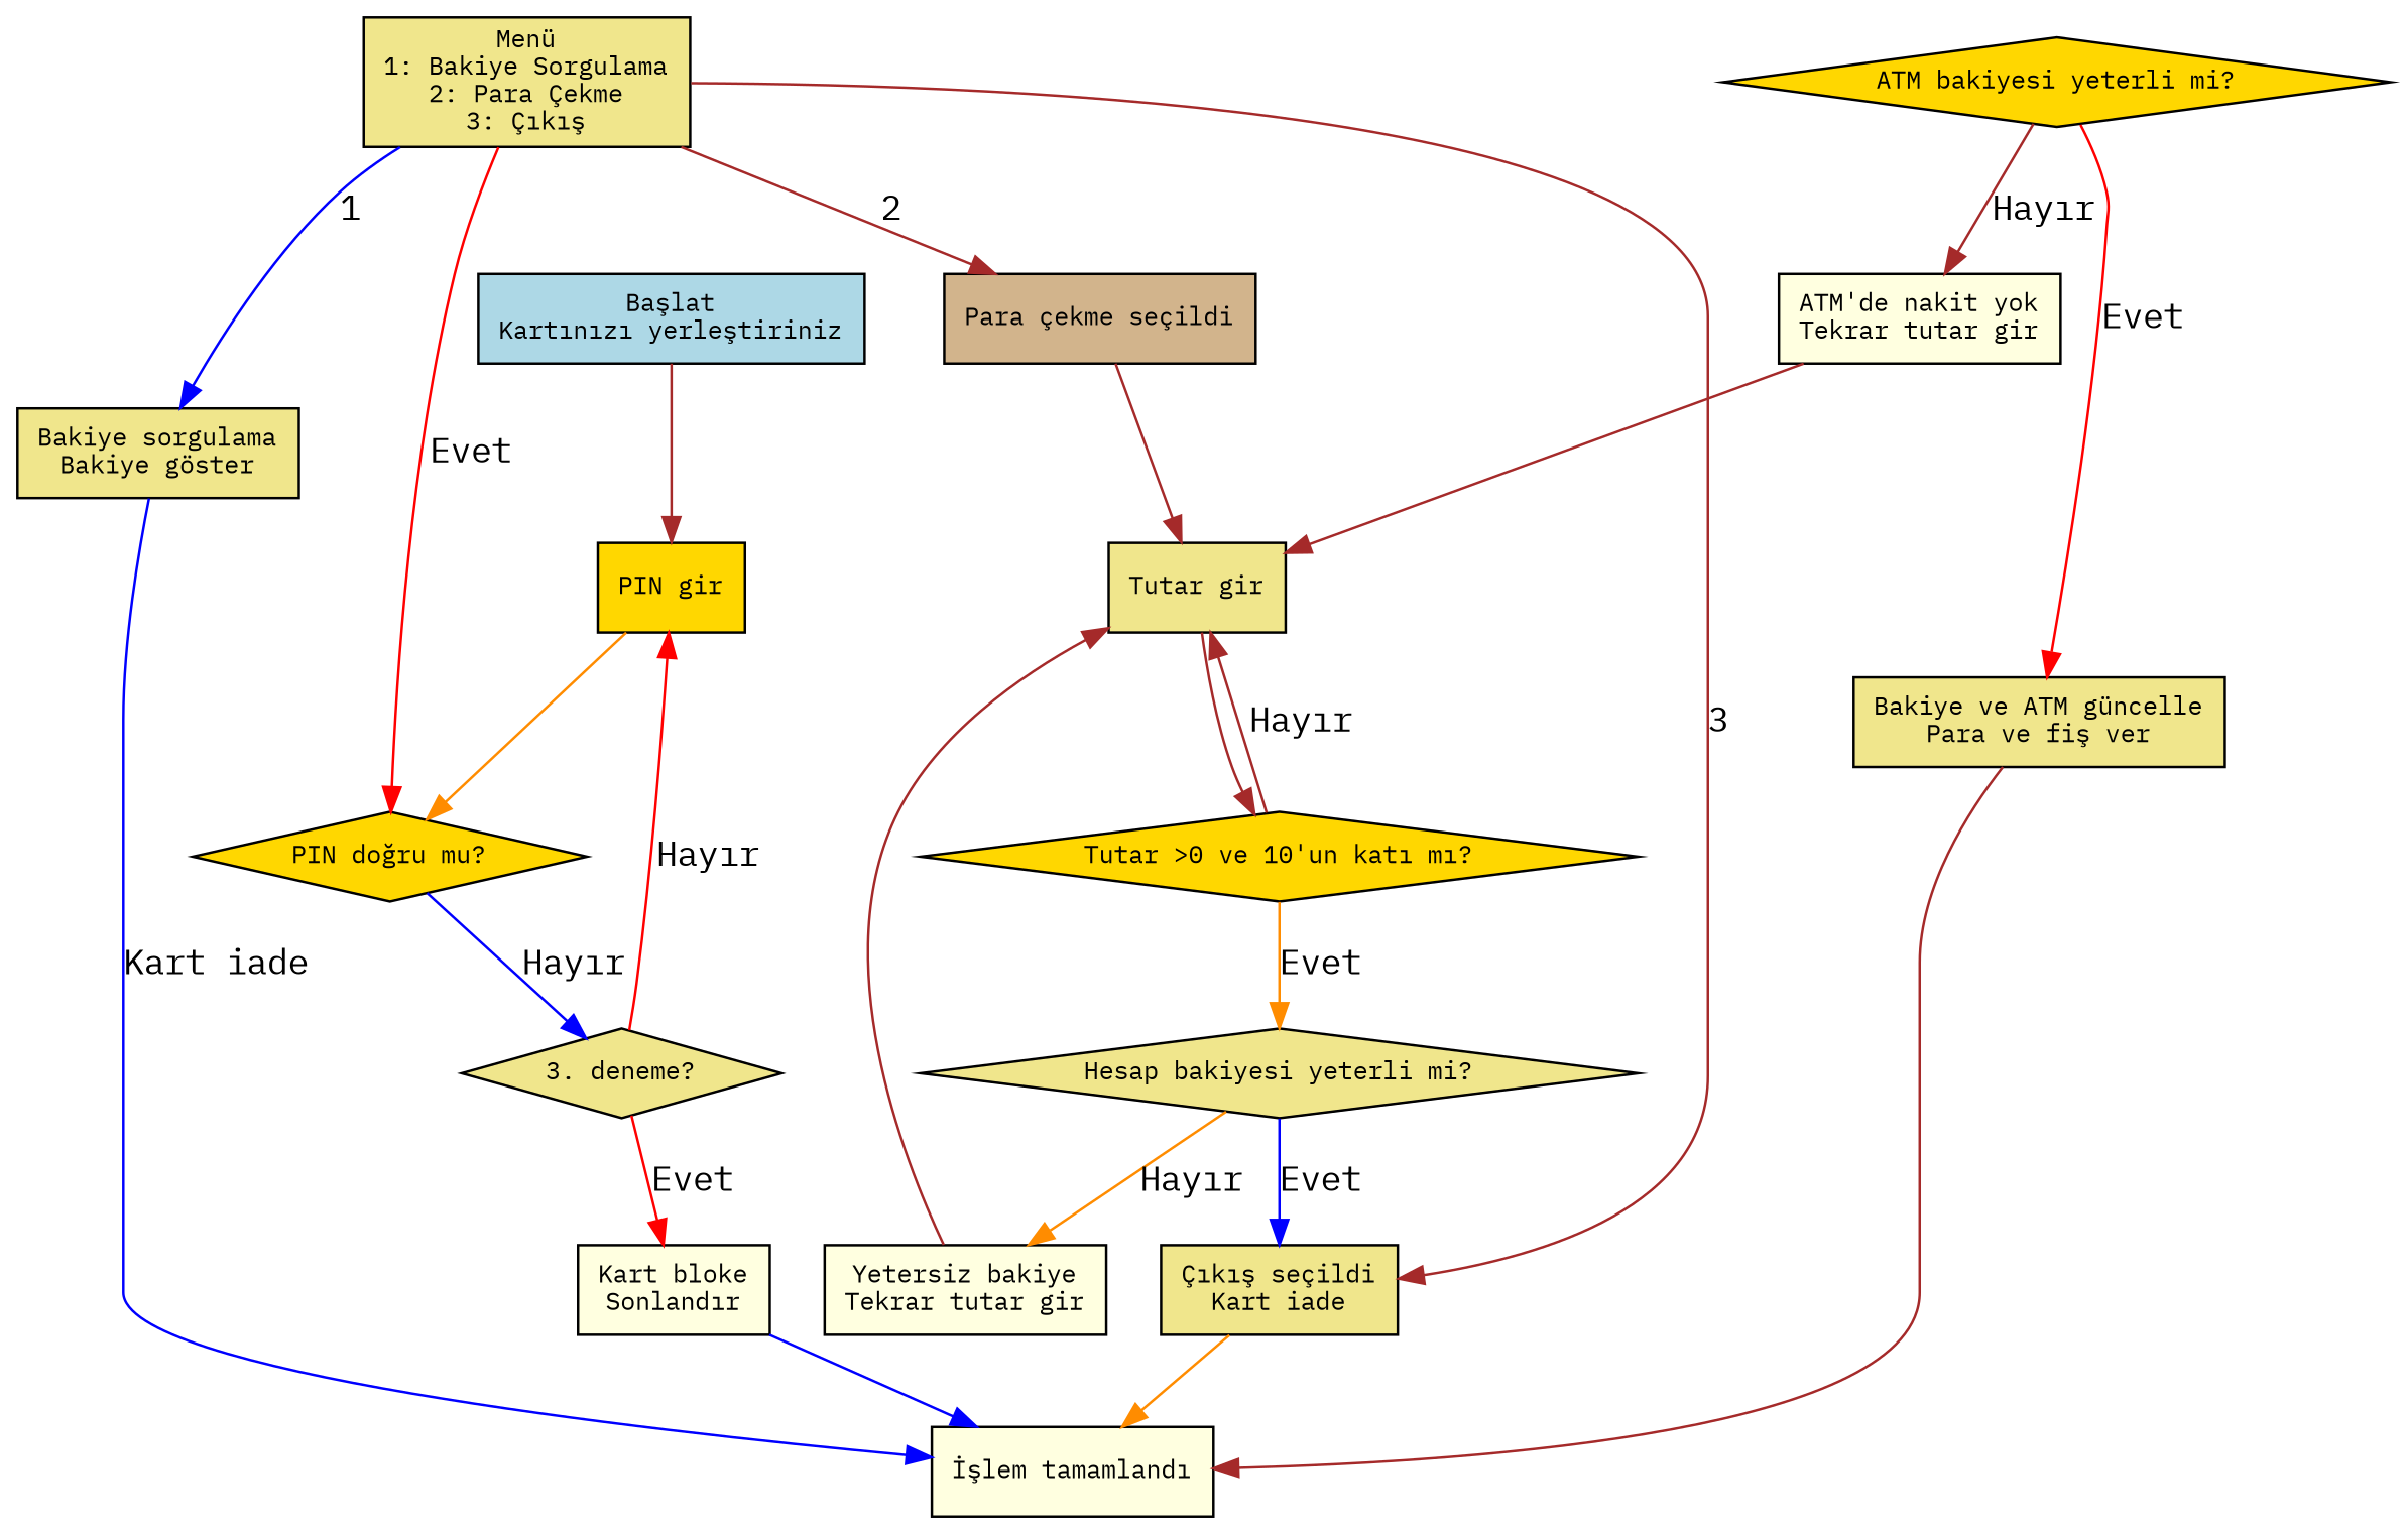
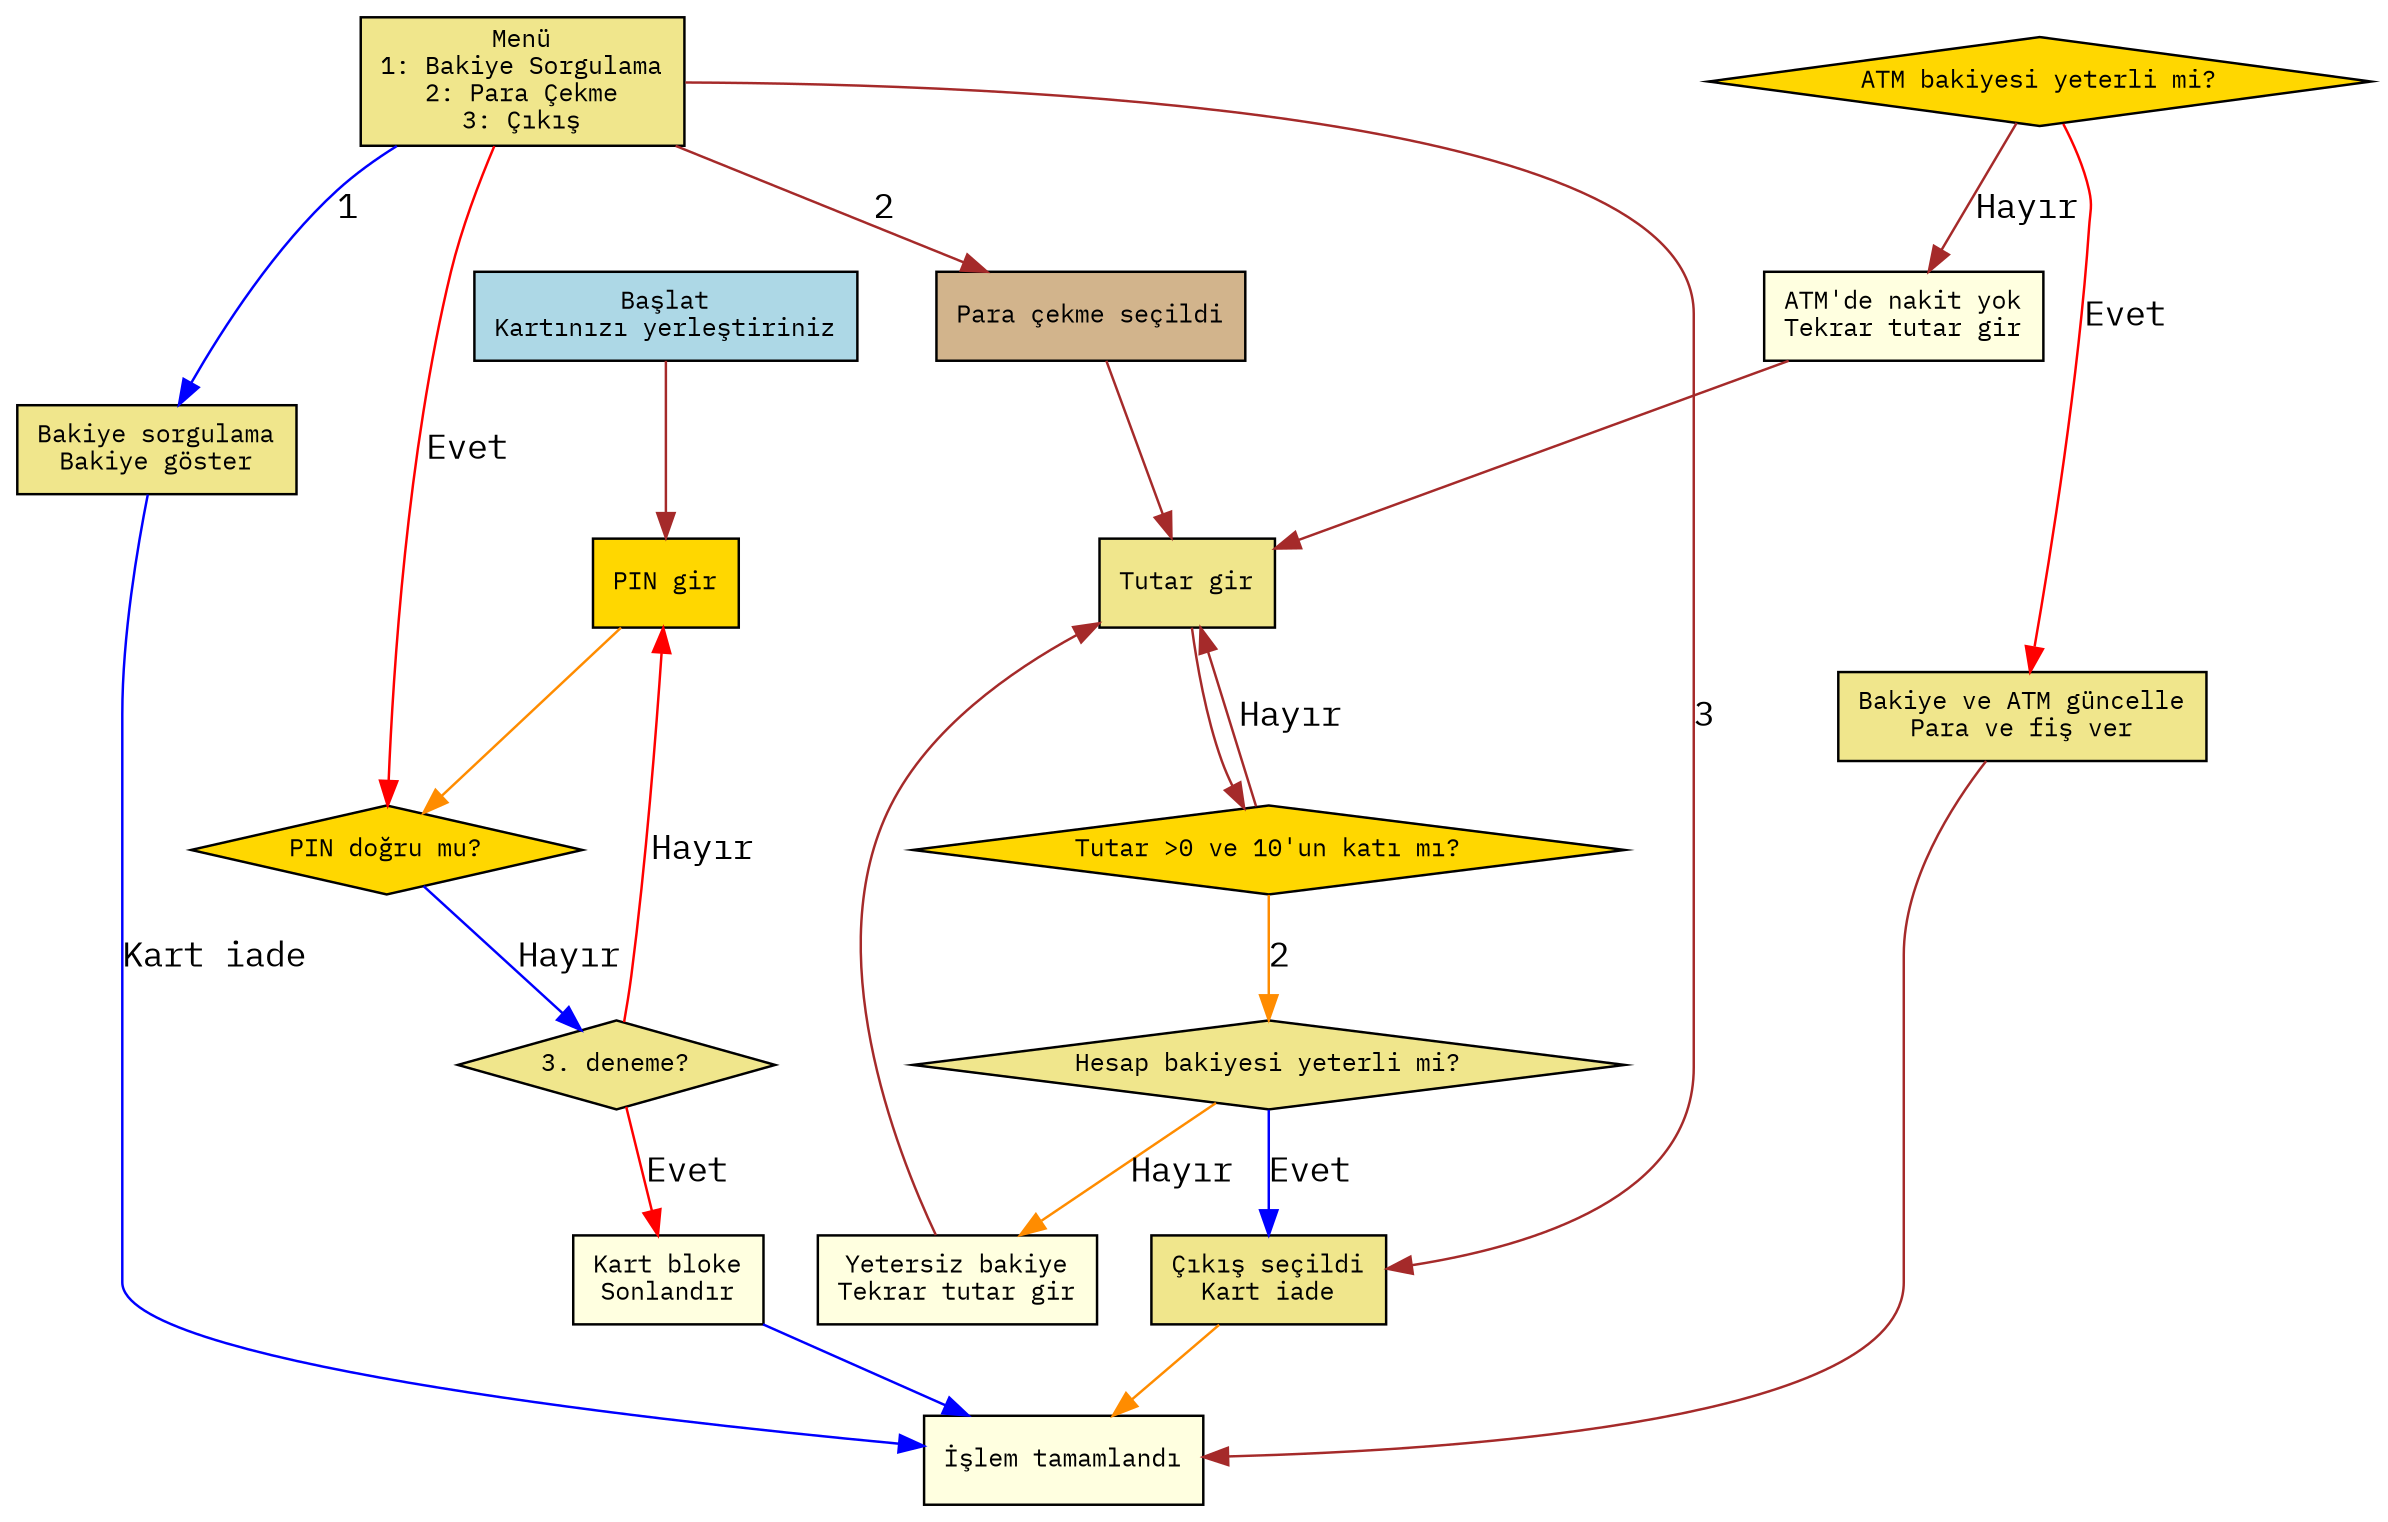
  digraph {
    fontname="IBM Plex Mono"
    rankdir=TB
    node [fillcolor=khaki fontname="IBM Plex Mono" fontsize=10 shape=rectangle style=filled]
    edge [color=brown fontname="IBM Plex Mono"]
    n1 [fillcolor=lightblue label="Başlat\nKartınızı yerleştiriniz"]
    n2 [fillcolor=gold label="PIN gir"]
    n3 [fillcolor=gold label="PIN doğru mu?" shape=diamond]
    n4 [label="3. deneme?" shape=diamond]
    n5 [fillcolor=lightyellow label="Kart bloke\nSonlandır"]
    n6 [label="Menü\n1: Bakiye Sorgulama\n2: Para Çekme\n3: Çıkış"]
    n7 [label="Bakiye sorgulama\nBakiye göster"]
    n8 [fillcolor=tan label="Para çekme seçildi"]
    n9 [label="Çıkış seçildi\nKart iade"]
    n10 [fillcolor=lightyellow label="İşlem tamamlandı"]
    n11 [label="Tutar gir"]
    n12 [fillcolor=gold label="Tutar >0 ve 10'un katı mı?" shape=diamond]
    n13 [label="Hesap bakiyesi yeterli mi?" shape=diamond]
    n14 [fillcolor=lightyellow label="Yetersiz bakiye\nTekrar tutar gir"]
    n15 [fillcolor=gold label="ATM bakiyesi yeterli mi?" shape=diamond]
    n16 [fillcolor=lightyellow label="ATM'de nakit yok\nTekrar tutar gir"]
    n17 [label="Bakiye ve ATM güncelle\nPara ve fiş ver"]
    n1 -> n2
    n2 -> n3 [color=darkorange]
    n3 -> n4 [color=blue label="Hayır"]
    n4 -> n2 [color=red label="Hayır"]
    n4 -> n5 [color=red label=Evet]
    n5 -> n10 [color=blue]
    n6 -> n3 [color=red label=Evet]
    n6 -> n7 [color=blue label=1]
    n6 -> n8 [label=2]
    n6 -> n9 [label=3]
    n7 -> n10 [color=blue label="Kart iade"]
    n8 -> n11
    n9 -> n10 [color=darkorange]
    n11 -> n12
    n12 -> n11 [label="Hayır"]
-   n12 -> n13 [color=darkorange label=Evet]
+   n12 -> n13 [color=darkorange label=2]
    n13 -> n9 [color=blue label=Evet]
    n13 -> n14 [color=darkorange label="Hayır"]
    n14 -> n11
    n15 -> n16 [label="Hayır"]
    n15 -> n17 [color=red label=Evet]
    n16 -> n11
    n17 -> n10
  }
